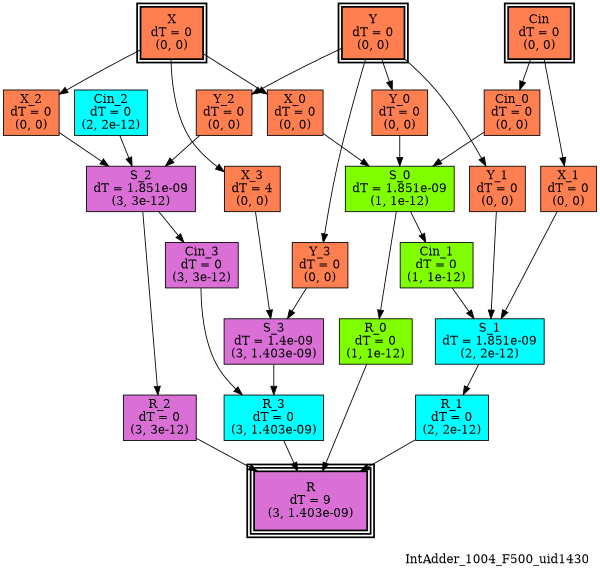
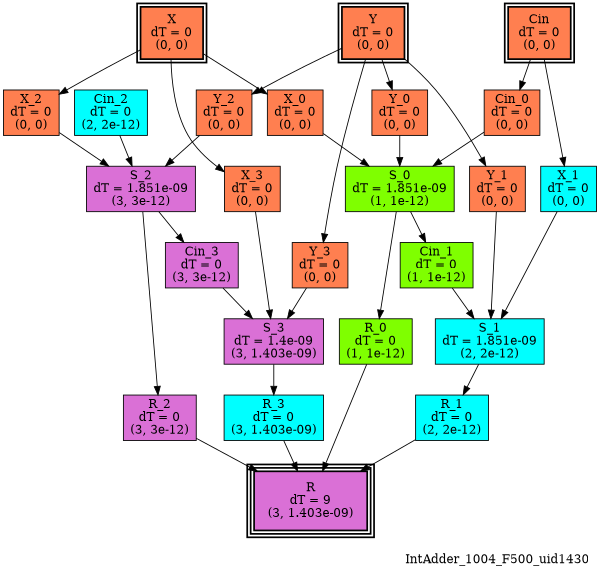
  digraph {
    label=IntAdder_1004_F500_uid1430
    labeljust=right
    labelloc=bottom
    nodesep=0.25
    ranksep=0.5
    node [color=black fillcolor=coral peripheries=1 shape=box style=filled]
    edge [arrowhead=normal arrowsize=1.0 arrowtail=normal color=black dir=forward]
    n1 [label="X\ndT = 0\n(0, 0)" peripheries=2 style="bold, filled"]
    n2 [label="Y\ndT = 0\n(0, 0)" peripheries=2 style="bold, filled"]
    n3 [label="Cin\ndT = 0\n(0, 0)" peripheries=2 style="bold, filled"]
    n4 [fillcolor=orchid label="R\ndT = 9\n(3, 1.403e-09)" peripheries=3 style="bold, filled"]
    n5 [label="X_0\ndT = 0\n(0, 0)"]
    n6 [label="X_2\ndT = 0\n(0, 0)"]
-   n7 [label="X_3\ndT = 4\n(0, 0)"]
+   n7 [label="X_3\ndT = 0\n(0, 0)"]
    n8 [label="Y_0\ndT = 0\n(0, 0)"]
    n9 [label="Y_1\ndT = 0\n(0, 0)"]
    n10 [label="Y_2\ndT = 0\n(0, 0)"]
    n11 [label="Y_3\ndT = 0\n(0, 0)"]
-   n12 [label="X_1\ndT = 0\n(0, 0)"]
+   n12 [fillcolor=cyan label="X_1\ndT = 0\n(0, 0)"]
    n13 [label="Cin_0\ndT = 0\n(0, 0)"]
    n14 [fillcolor=chartreuse label="S_0\ndT = 1.851e-09\n(1, 1e-12)"]
    n15 [fillcolor=cyan label="S_1\ndT = 1.851e-09\n(2, 2e-12)"]
    n16 [fillcolor=orchid label="S_2\ndT = 1.851e-09\n(3, 3e-12)"]
    n17 [fillcolor=orchid label="S_3\ndT = 1.4e-09\n(3, 1.403e-09)"]
    n18 [fillcolor=chartreuse label="R_0\ndT = 0\n(1, 1e-12)"]
    n19 [fillcolor=chartreuse label="Cin_1\ndT = 0\n(1, 1e-12)"]
    n20 [fillcolor=cyan label="R_1\ndT = 0\n(2, 2e-12)"]
    n21 [fillcolor=cyan label="Cin_2\ndT = 0\n(2, 2e-12)"]
    n22 [fillcolor=orchid label="R_2\ndT = 0\n(3, 3e-12)"]
    n23 [fillcolor=orchid label="Cin_3\ndT = 0\n(3, 3e-12)"]
    n24 [fillcolor=cyan label="R_3\ndT = 0\n(3, 1.403e-09)"]
    subgraph sub_1 {
      rank=same
      n1
      n2
      n3
    }
    subgraph sub_2 {
      rank=same
      n4
    }
    n1 -> n5
    n1 -> n6
    n1 -> n7
    n2 -> n8
    n2 -> n9
    n2 -> n10
    n2 -> n11
    n3 -> n12
    n3 -> n13
    n5 -> n14
    n6 -> n16
    n7 -> n17
    n8 -> n14
    n9 -> n15
    n10 -> n16
    n11 -> n17
    n12 -> n15
    n13 -> n14
    n14 -> n18
    n14 -> n19
    n15 -> n20
    n16 -> n22
    n16 -> n23
    n17 -> n24
    n18 -> n4
    n19 -> n15
    n20 -> n4
    n21 -> n16
    n22 -> n4
-   n23 -> n24
+   n23 -> n17
    n24 -> n4
  }
